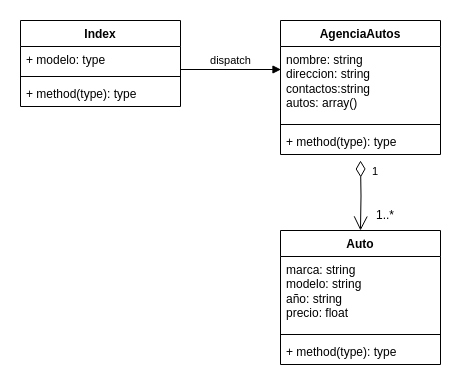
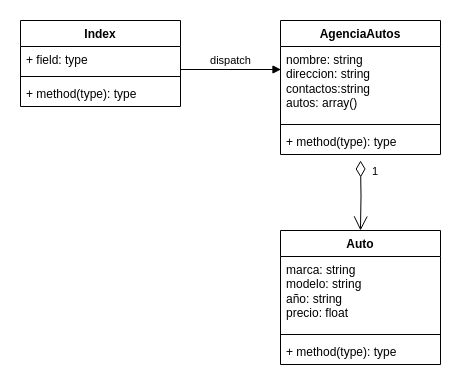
  <mxCell id="0" />
  <mxCell id="1" parent="0" />
  <mxCell id="2" value="AgenciaAutos" style="swimlane;fontStyle=1;align=center;verticalAlign=top;childLayout=stackLayout;horizontal=1;startSize=26;horizontalStack=0;resizeParent=1;resizeParentMax=0;resizeLast=0;collapsible=1;marginBottom=0;whiteSpace=wrap;html=1;" parent="1" vertex="1"><mxGeometry x="280" y="20" width="160" height="134" as="geometry" /></mxCell>
  <mxCell id="3" value="nombre: string&lt;br&gt;direccion: string&lt;br&gt;contactos:string&lt;br&gt;autos: array()" style="text;strokeColor=none;fillColor=none;align=left;verticalAlign=top;spacingLeft=4;spacingRight=4;overflow=hidden;rotatable=0;points=[[0,0.5],[1,0.5]];portConstraint=eastwest;whiteSpace=wrap;html=1;" parent="2" vertex="1"><mxGeometry y="26" width="160" height="74" as="geometry" /></mxCell>
  <mxCell id="4" value="" style="line;strokeWidth=1;fillColor=none;align=left;verticalAlign=middle;spacingTop=-1;spacingLeft=3;spacingRight=3;rotatable=0;labelPosition=right;points=[];portConstraint=eastwest;strokeColor=inherit;" parent="2" vertex="1"><mxGeometry y="100" width="160" height="8" as="geometry" /></mxCell>
  <mxCell id="5" value="+ method(type): type" style="text;strokeColor=none;fillColor=none;align=left;verticalAlign=top;spacingLeft=4;spacingRight=4;overflow=hidden;rotatable=0;points=[[0,0.5],[1,0.5]];portConstraint=eastwest;whiteSpace=wrap;html=1;" parent="2" vertex="1"><mxGeometry y="108" width="160" height="26" as="geometry" /></mxCell>
  <mxCell id="6" value="Auto" style="swimlane;fontStyle=1;align=center;verticalAlign=top;childLayout=stackLayout;horizontal=1;startSize=26;horizontalStack=0;resizeParent=1;resizeParentMax=0;resizeLast=0;collapsible=1;marginBottom=0;whiteSpace=wrap;html=1;" parent="1" vertex="1"><mxGeometry x="280" y="230" width="160" height="134" as="geometry" /></mxCell>
  <mxCell id="7" value="marca: string&lt;br&gt;modelo: string&lt;br&gt;año: string&lt;br&gt;precio: float" style="text;strokeColor=none;fillColor=none;align=left;verticalAlign=top;spacingLeft=4;spacingRight=4;overflow=hidden;rotatable=0;points=[[0,0.5],[1,0.5]];portConstraint=eastwest;whiteSpace=wrap;html=1;" parent="6" vertex="1"><mxGeometry y="26" width="160" height="74" as="geometry" /></mxCell>
  <mxCell id="8" value="" style="line;strokeWidth=1;fillColor=none;align=left;verticalAlign=middle;spacingTop=-1;spacingLeft=3;spacingRight=3;rotatable=0;labelPosition=right;points=[];portConstraint=eastwest;strokeColor=inherit;" parent="6" vertex="1"><mxGeometry y="100" width="160" height="8" as="geometry" /></mxCell>
  <mxCell id="9" value="+ method(type): type" style="text;strokeColor=none;fillColor=none;align=left;verticalAlign=top;spacingLeft=4;spacingRight=4;overflow=hidden;rotatable=0;points=[[0,0.5],[1,0.5]];portConstraint=eastwest;whiteSpace=wrap;html=1;" parent="6" vertex="1"><mxGeometry y="108" width="160" height="26" as="geometry" /></mxCell>
  <mxCell id="10" value="Index" style="swimlane;fontStyle=1;align=center;verticalAlign=top;childLayout=stackLayout;horizontal=1;startSize=26;horizontalStack=0;resizeParent=1;resizeParentMax=0;resizeLast=0;collapsible=1;marginBottom=0;whiteSpace=wrap;html=1;" parent="1" vertex="1"><mxGeometry x="20" y="20" width="160" height="86" as="geometry" /></mxCell>
- <mxCell id="11" value="+ modelo: type" style="text;strokeColor=none;fillColor=none;align=left;verticalAlign=top;spacingLeft=4;spacingRight=4;overflow=hidden;rotatable=0;points=[[0,0.5],[1,0.5]];portConstraint=eastwest;whiteSpace=wrap;html=1;" parent="10" vertex="1"><mxGeometry y="26" width="160" height="26" as="geometry" /></mxCell>
+ <mxCell id="11" value="+ field: type" style="text;strokeColor=none;fillColor=none;align=left;verticalAlign=top;spacingLeft=4;spacingRight=4;overflow=hidden;rotatable=0;points=[[0,0.5],[1,0.5]];portConstraint=eastwest;whiteSpace=wrap;html=1;" parent="10" vertex="1"><mxGeometry y="26" width="160" height="26" as="geometry" /></mxCell>
  <mxCell id="12" value="" style="line;strokeWidth=1;fillColor=none;align=left;verticalAlign=middle;spacingTop=-1;spacingLeft=3;spacingRight=3;rotatable=0;labelPosition=right;points=[];portConstraint=eastwest;strokeColor=inherit;" parent="10" vertex="1"><mxGeometry y="52" width="160" height="8" as="geometry" /></mxCell>
  <mxCell id="13" value="+ method(type): type" style="text;strokeColor=none;fillColor=none;align=left;verticalAlign=top;spacingLeft=4;spacingRight=4;overflow=hidden;rotatable=0;points=[[0,0.5],[1,0.5]];portConstraint=eastwest;whiteSpace=wrap;html=1;" parent="10" vertex="1"><mxGeometry y="60" width="160" height="26" as="geometry" /></mxCell>
  <mxCell id="14" value="1" style="endArrow=open;html=1;endSize=12;startArrow=diamondThin;startSize=14;startFill=0;edgeStyle=orthogonalEdgeStyle;align=left;verticalAlign=bottom;rounded=0;entryX=0.5;entryY=0;entryDx=0;entryDy=0;" parent="1" target="6" edge="1"><mxGeometry x="-0.429" y="10" relative="1" as="geometry"><mxPoint x="360" y="160" as="sourcePoint" /><mxPoint x="440" y="120" as="targetPoint" /><mxPoint as="offset" /></mxGeometry></mxCell>
- <mxCell id="15" value="1..*" style="text;html=1;strokeColor=none;fillColor=none;align=center;verticalAlign=middle;whiteSpace=wrap;rounded=0;" vertex="1" parent="1"><mxGeometry x="370" y="200" width="30" height="30" as="geometry" /></mxCell>
  <mxCell id="16" value="dispatch" style="html=1;verticalAlign=bottom;endArrow=block;edgeStyle=elbowEdgeStyle;elbow=vertical;curved=0;rounded=0;entryX=0.003;entryY=0.306;entryDx=0;entryDy=0;entryPerimeter=0;" edge="1" parent="1" target="3"><mxGeometry width="80" relative="1" as="geometry"><mxPoint x="180" y="70" as="sourcePoint" /><mxPoint x="260" y="70" as="targetPoint" /></mxGeometry></mxCell>
